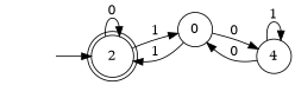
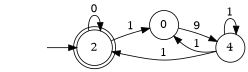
  digraph {
    rankdir=LR
    node [shape=circle]
    2 [shape=doublecircle]
    0
    n3 [label=4]
    H [style=invis shape=""]
    subgraph sub_1 {
      2
    }
    subgraph sub_2 {
      0
      n3
    }
    2 -> 2 [label=0]
    2 -> 0 [label=1]
-   0 -> 2 [label=1]
-   0 -> n3 [label=0]
-   n3 -> 0 [label=0]
+   n3 -> 2 [label=1]
+   0 -> n3 [label=9]
+   n3 -> 0 [label=1]
    n3 -> n3 [label=1]
    H -> 2
  }
